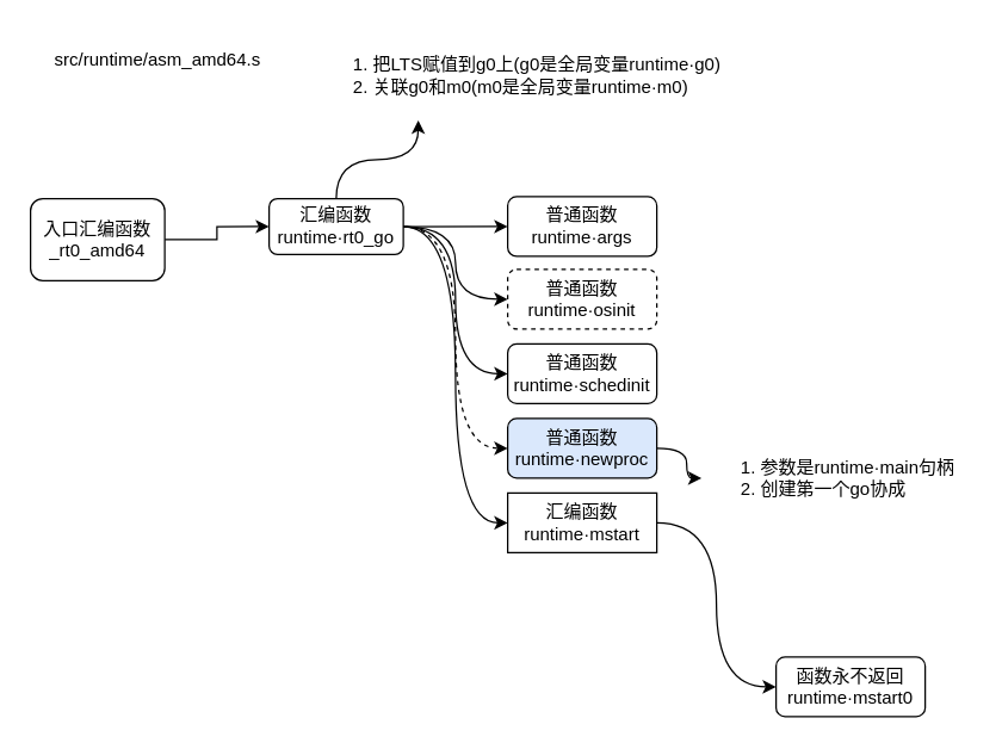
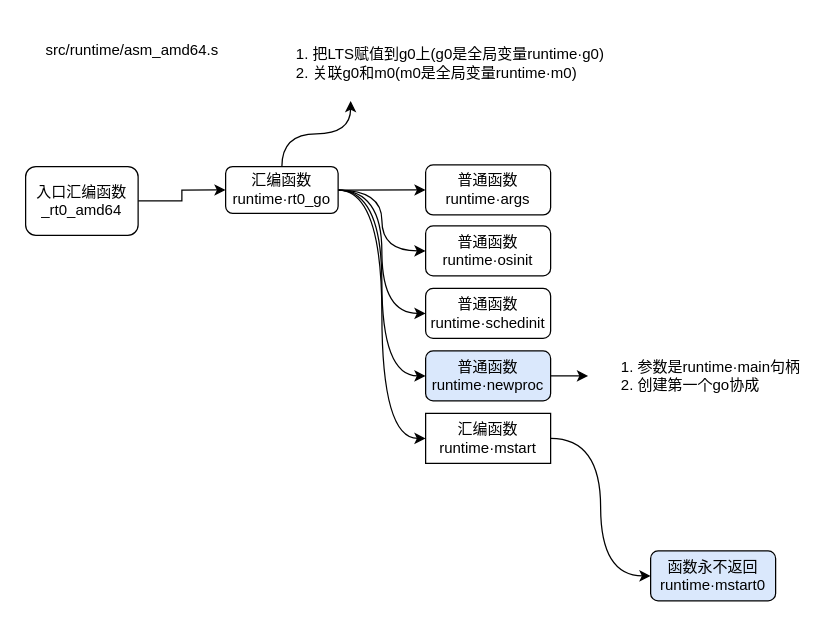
  <mxCell id="0" />
  <mxCell id="1" parent="0" />
  <mxCell id="2" style="edgeStyle=orthogonalEdgeStyle;rounded=0;orthogonalLoop=1;jettySize=auto;html=1;entryX=0;entryY=0.5;entryDx=0;entryDy=0;" edge="1" parent="1" source="3" target="11"><mxGeometry relative="1" as="geometry" /></mxCell>
  <mxCell id="3" value="入口汇编函数&lt;br&gt;_rt0_amd64" style="rounded=1;whiteSpace=wrap;html=1;" vertex="1" parent="1"><mxGeometry x="20" y="132.5" width="90" height="55" as="geometry" /></mxCell>
  <mxCell id="4" value="&lt;span&gt;src/runtime/asm_amd64.s&lt;/span&gt;" style="text;html=1;align=center;verticalAlign=middle;resizable=0;points=[];autosize=1;strokeColor=none;" vertex="1" parent="1"><mxGeometry x="30" y="30" width="150" height="20" as="geometry" /></mxCell>
  <mxCell id="5" style="edgeStyle=orthogonalEdgeStyle;curved=1;rounded=0;orthogonalLoop=1;jettySize=auto;html=1;entryX=0.25;entryY=1;entryDx=0;entryDy=0;fontSize=12;strokeWidth=1;" edge="1" parent="1" source="11" target="12"><mxGeometry relative="1" as="geometry" /></mxCell>
  <mxCell id="6" style="edgeStyle=orthogonalEdgeStyle;curved=1;rounded=0;orthogonalLoop=1;jettySize=auto;html=1;entryX=0;entryY=0.5;entryDx=0;entryDy=0;fontSize=12;strokeWidth=1;" edge="1" parent="1" source="11" target="13"><mxGeometry relative="1" as="geometry" /></mxCell>
  <mxCell id="7" style="edgeStyle=orthogonalEdgeStyle;curved=1;rounded=0;orthogonalLoop=1;jettySize=auto;html=1;entryX=0;entryY=0.5;entryDx=0;entryDy=0;fontSize=12;strokeWidth=1;" edge="1" parent="1" source="11" target="14"><mxGeometry relative="1" as="geometry" /></mxCell>
  <mxCell id="8" style="edgeStyle=orthogonalEdgeStyle;curved=1;rounded=0;orthogonalLoop=1;jettySize=auto;html=1;entryX=0;entryY=0.5;entryDx=0;entryDy=0;fontSize=12;strokeWidth=1;" edge="1" parent="1" source="11" target="15"><mxGeometry relative="1" as="geometry" /></mxCell>
- <mxCell id="9" style="edgeStyle=orthogonalEdgeStyle;curved=1;rounded=0;orthogonalLoop=1;jettySize=auto;html=1;entryX=0;entryY=0.5;entryDx=0;entryDy=0;fontSize=12;strokeWidth=1;dashed=1;" edge="1" parent="1" source="11" target="17"><mxGeometry relative="1" as="geometry" /></mxCell>
+ <mxCell id="9" style="edgeStyle=orthogonalEdgeStyle;curved=1;rounded=0;orthogonalLoop=1;jettySize=auto;html=1;entryX=0;entryY=0.5;entryDx=0;entryDy=0;fontSize=12;strokeWidth=1;" edge="1" parent="1" source="11" target="17"><mxGeometry relative="1" as="geometry" /></mxCell>
  <mxCell id="10" style="edgeStyle=orthogonalEdgeStyle;curved=1;rounded=0;orthogonalLoop=1;jettySize=auto;html=1;entryX=0;entryY=0.5;entryDx=0;entryDy=0;fontSize=12;strokeWidth=1;" edge="1" parent="1" source="11" target="19"><mxGeometry relative="1" as="geometry" /></mxCell>
  <mxCell id="11" value="汇编函数&lt;br&gt;runtime·rt0_go" style="rounded=1;whiteSpace=wrap;html=1;" vertex="1" parent="1"><mxGeometry x="180" y="132.5" width="90" height="37.5" as="geometry" /></mxCell>
  <mxCell id="12" value="&lt;ol style=&quot;font-size: 12px;&quot;&gt;&lt;li style=&quot;font-size: 12px;&quot;&gt;把LTS赋值到g0上(g0是全局变量&lt;span style=&quot;font-size: 12px;&quot;&gt;runtime·g0)&lt;/span&gt;&lt;/li&gt;&lt;li style=&quot;font-size: 12px;&quot;&gt;&lt;span style=&quot;font-size: 12px;&quot;&gt;关联g0和m0(m0是全局变量runtime·m0)&lt;/span&gt;&lt;/li&gt;&lt;/ol&gt;" style="text;strokeColor=none;fillColor=none;html=1;verticalAlign=middle;overflow=hidden;align=left;spacing=0;labelBorderColor=none;labelBackgroundColor=none;imageWidth=24;imageHeight=24;arcSize=12;fontSize=12;absoluteArcSize=0;fillOpacity=100;" vertex="1" parent="1"><mxGeometry x="210" y="20" width="280" height="60" as="geometry" /></mxCell>
  <mxCell id="13" value="普通函数&lt;br&gt;runtime·args" style="rounded=1;whiteSpace=wrap;html=1;labelBackgroundColor=none;align=center;" vertex="1" parent="1"><mxGeometry x="340" y="131.25" width="100" height="40" as="geometry" /></mxCell>
- <mxCell id="14" value="普通函数&lt;br&gt;runtime·osinit" style="rounded=1;whiteSpace=wrap;html=1;labelBackgroundColor=none;align=center;dashed=1;" vertex="1" parent="1"><mxGeometry x="340" y="180" width="100" height="40" as="geometry" /></mxCell>
+ <mxCell id="14" value="普通函数&lt;br&gt;runtime·osinit" style="rounded=1;whiteSpace=wrap;html=1;labelBackgroundColor=none;align=center;" vertex="1" parent="1"><mxGeometry x="340" y="180" width="100" height="40" as="geometry" /></mxCell>
  <mxCell id="15" value="普通函数&lt;br&gt;runtime·schedinit" style="rounded=1;whiteSpace=wrap;html=1;labelBackgroundColor=none;align=center;" vertex="1" parent="1"><mxGeometry x="340" y="230" width="100" height="40" as="geometry" /></mxCell>
  <mxCell id="16" style="edgeStyle=orthogonalEdgeStyle;curved=1;rounded=0;orthogonalLoop=1;jettySize=auto;html=1;entryX=0;entryY=0.5;entryDx=0;entryDy=0;fontSize=12;strokeWidth=1;" edge="1" parent="1" source="17" target="21"><mxGeometry relative="1" as="geometry" /></mxCell>
  <mxCell id="17" value="普通函数&lt;br&gt;runtime·newproc" style="rounded=1;whiteSpace=wrap;html=1;labelBackgroundColor=none;align=center;fillColor=#dae8fc;" vertex="1" parent="1"><mxGeometry x="340" y="280" width="100" height="40" as="geometry" /></mxCell>
  <mxCell id="18" style="edgeStyle=orthogonalEdgeStyle;curved=1;rounded=0;orthogonalLoop=1;jettySize=auto;html=1;entryX=0;entryY=0.5;entryDx=0;entryDy=0;fontSize=12;strokeWidth=1;" edge="1" parent="1" source="19" target="20"><mxGeometry relative="1" as="geometry" /></mxCell>
  <mxCell id="19" value="汇编函数&lt;br&gt;runtime·mstart" style="whiteSpace=wrap;html=1;labelBackgroundColor=none;align=center;rounded=0;" vertex="1" parent="1"><mxGeometry x="340" y="330" width="100" height="40" as="geometry" /></mxCell>
- <mxCell id="20" value="&lt;span&gt;函数永不返回&lt;/span&gt;&lt;br&gt;runtime·mstart0" style="rounded=1;whiteSpace=wrap;html=1;labelBackgroundColor=none;align=center;" vertex="1" parent="1"><mxGeometry x="520" y="440" width="100" height="40" as="geometry" /></mxCell>
- <mxCell id="21" value="&lt;ol style=&quot;font-size: 12px&quot;&gt;&lt;li style=&quot;font-size: 12px&quot;&gt;&lt;span style=&quot;text-align: center&quot;&gt;参数是runtime·main句柄&lt;/span&gt;&lt;br&gt;&lt;/li&gt;&lt;li style=&quot;font-size: 12px&quot;&gt;创建第一个go协成&lt;/li&gt;&lt;/ol&gt;" style="text;strokeColor=none;fillColor=none;html=1;verticalAlign=middle;overflow=hidden;align=left;spacing=0;labelBorderColor=none;labelBackgroundColor=none;imageWidth=24;imageHeight=24;arcSize=12;fontSize=12;absoluteArcSize=0;fillOpacity=100;" vertex="1" parent="1"><mxGeometry x="470" y="290" width="180" height="60" as="geometry" /></mxCell>
+ <mxCell id="20" value="&lt;span&gt;函数永不返回&lt;/span&gt;&lt;br&gt;runtime·mstart0" style="rounded=1;whiteSpace=wrap;html=1;labelBackgroundColor=none;align=center;fillColor=#dae8fc;" vertex="1" parent="1"><mxGeometry x="520" y="440" width="100" height="40" as="geometry" /></mxCell>
+ <mxCell id="21" value="&lt;ol style=&quot;font-size: 12px&quot;&gt;&lt;li style=&quot;font-size: 12px&quot;&gt;&lt;span style=&quot;text-align: center&quot;&gt;参数是runtime·main句柄&lt;/span&gt;&lt;br&gt;&lt;/li&gt;&lt;li style=&quot;font-size: 12px&quot;&gt;创建第一个go协成&lt;/li&gt;&lt;/ol&gt;" style="text;strokeColor=none;fillColor=none;html=1;verticalAlign=middle;overflow=hidden;align=left;spacing=0;labelBorderColor=none;labelBackgroundColor=none;imageWidth=24;imageHeight=24;arcSize=12;fontSize=12;absoluteArcSize=0;fillOpacity=100;" vertex="1" parent="1"><mxGeometry x="470" y="270" width="180" height="60" as="geometry" /></mxCell>
